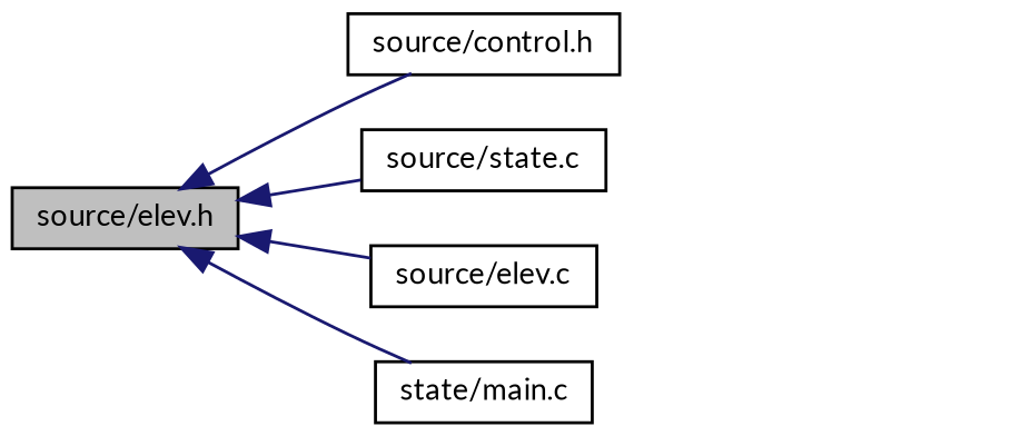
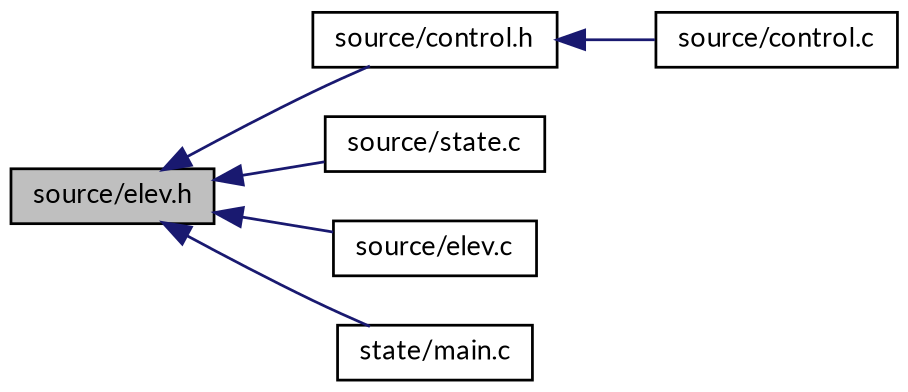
  digraph {
    fontname=Lato
    rankdir=LR
    node [color=black fillcolor=white fontname=Lato fontsize=10 shape=record style=filled]
    edge [color=midnightblue dir=back fontname=Lato fontsize=10 labelfontname=Helvetica labelfontsize=10 style=solid]
    n1 [fillcolor=grey75 fontcolor=black height=0.2 label="source/elev.h" width=0.4]
    n2 [height=0.2 label="source/control.h" width=0.4]
    n3 [height=0.2 label="source/state.c" width=0.4]
    n4 [height=0.2 label="source/elev.c" width=0.4]
    n5 [height=0.2 label="state/main.c" width=0.4]
+   n6 [height=0.2 label="source/control.c" width=0.4]
    n1 -> n2
    n1 -> n3
    n1 -> n4
    n1 -> n5
+   n2 -> n6
  }
